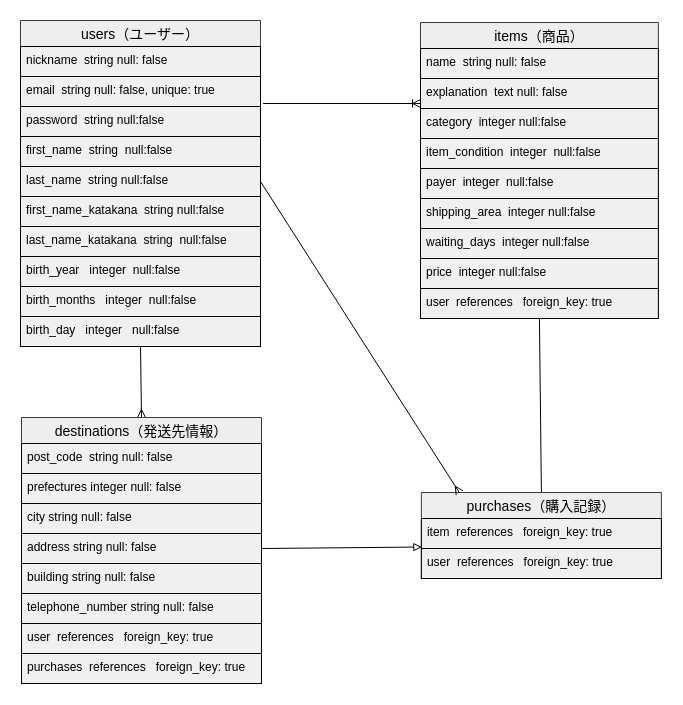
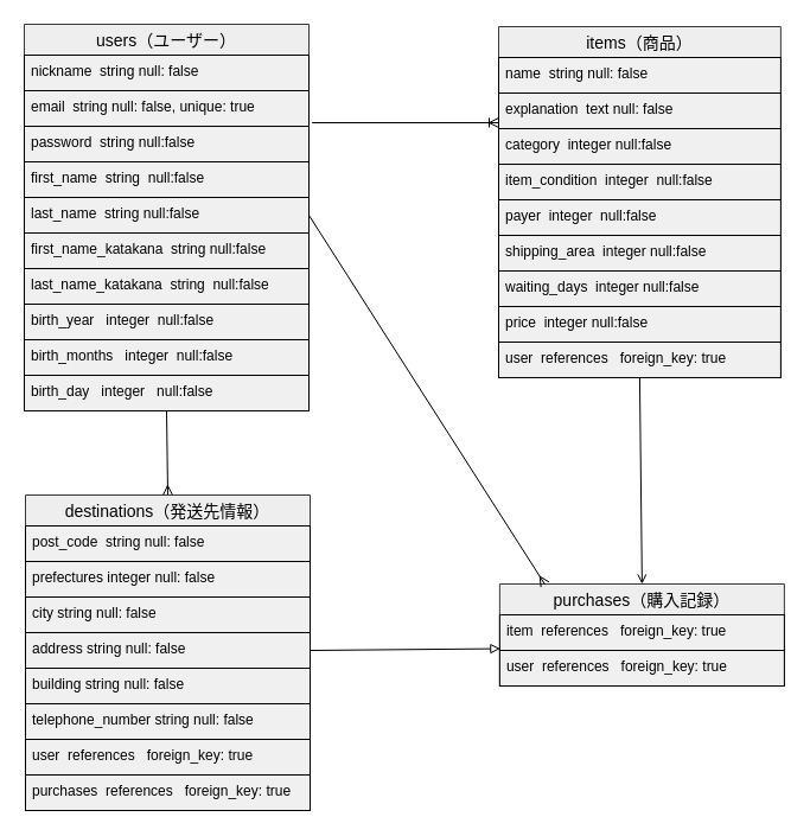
  <mxCell id="0" />
  <mxCell id="1" parent="0" />
  <mxCell id="2" style="edgeStyle=none;html=1;exitX=1.011;exitY=0.9;exitDx=0;exitDy=0;endArrow=ERoneToMany;endFill=0;exitPerimeter=0;" parent="1" source="6" edge="1"><mxGeometry relative="1" as="geometry"><mxPoint x="420" y="103" as="targetPoint" /></mxGeometry></mxCell>
  <mxCell id="3" style="edgeStyle=none;html=1;exitX=0.5;exitY=1;exitDx=0;exitDy=0;entryX=0.5;entryY=0;entryDx=0;entryDy=0;endArrow=ERmany;endFill=0;" parent="1" source="4" target="29" edge="1"><mxGeometry relative="1" as="geometry" /></mxCell>
  <mxCell id="4" value="users（ユーザー）" style="swimlane;fontStyle=0;childLayout=stackLayout;horizontal=1;startSize=26;horizontalStack=0;resizeParent=1;resizeParentMax=0;resizeLast=0;collapsible=1;marginBottom=0;align=center;fontSize=14;fillColor=#eeeeee;strokeColor=#36393d;fontColor=#000000;" parent="1" vertex="1"><mxGeometry x="20" y="20" width="240" height="326" as="geometry" /></mxCell>
  <mxCell id="5" value="nickname  string null: false " style="text;strokeColor=#000000;fillColor=#F0F0F0;spacingLeft=4;spacingRight=4;overflow=hidden;rotatable=0;points=[[0,0.5],[1,0.5]];portConstraint=eastwest;fontSize=12;fontColor=#000000;" parent="4" vertex="1"><mxGeometry y="26" width="240" height="30" as="geometry" /></mxCell>
  <mxCell id="6" value="email  string null: false, unique: true  " style="text;strokeColor=#000000;fillColor=#F0F0F0;spacingLeft=4;spacingRight=4;overflow=hidden;rotatable=0;points=[[0,0.5],[1,0.5]];portConstraint=eastwest;fontSize=12;fontColor=#000000;" parent="4" vertex="1"><mxGeometry y="56" width="240" height="30" as="geometry" /></mxCell>
  <mxCell id="7" value="password  string null:false" style="text;strokeColor=#000000;fillColor=#F0F0F0;spacingLeft=4;spacingRight=4;overflow=hidden;rotatable=0;points=[[0,0.5],[1,0.5]];portConstraint=eastwest;fontSize=12;fontColor=#000000;" parent="4" vertex="1"><mxGeometry y="86" width="240" height="30" as="geometry" /></mxCell>
  <mxCell id="8" value="first_name  string  null:false" style="text;strokeColor=#000000;fillColor=#F0F0F0;spacingLeft=4;spacingRight=4;overflow=hidden;rotatable=0;points=[[0,0.5],[1,0.5]];portConstraint=eastwest;fontSize=12;fontColor=#000000;" parent="4" vertex="1"><mxGeometry y="116" width="240" height="30" as="geometry" /></mxCell>
  <mxCell id="9" value="last_name  string null:false" style="text;strokeColor=#000000;fillColor=#F0F0F0;spacingLeft=4;spacingRight=4;overflow=hidden;rotatable=0;points=[[0,0.5],[1,0.5]];portConstraint=eastwest;fontSize=12;fontColor=#000000;" parent="4" vertex="1"><mxGeometry y="146" width="240" height="30" as="geometry" /></mxCell>
  <mxCell id="10" value="first_name_katakana  string null:false" style="text;strokeColor=#000000;fillColor=#F0F0F0;spacingLeft=4;spacingRight=4;overflow=hidden;rotatable=0;points=[[0,0.5],[1,0.5]];portConstraint=eastwest;fontSize=12;fontColor=#000000;" parent="4" vertex="1"><mxGeometry y="176" width="240" height="30" as="geometry" /></mxCell>
  <mxCell id="11" value="last_name_katakana  string  null:false" style="text;strokeColor=#000000;fillColor=#F0F0F0;spacingLeft=4;spacingRight=4;overflow=hidden;rotatable=0;points=[[0,0.5],[1,0.5]];portConstraint=eastwest;fontSize=12;fontColor=#000000;" parent="4" vertex="1"><mxGeometry y="206" width="240" height="30" as="geometry" /></mxCell>
  <mxCell id="12" value="birth_year   integer  null:false" style="text;strokeColor=#000000;fillColor=#F0F0F0;spacingLeft=4;spacingRight=4;overflow=hidden;rotatable=0;points=[[0,0.5],[1,0.5]];portConstraint=eastwest;fontSize=12;fontColor=#000000;" parent="4" vertex="1"><mxGeometry y="236" width="240" height="30" as="geometry" /></mxCell>
  <mxCell id="13" value="birth_months   integer  null:false" style="text;strokeColor=#000000;fillColor=#F0F0F0;spacingLeft=4;spacingRight=4;overflow=hidden;rotatable=0;points=[[0,0.5],[1,0.5]];portConstraint=eastwest;fontSize=12;fontColor=#000000;" parent="4" vertex="1"><mxGeometry y="266" width="240" height="30" as="geometry" /></mxCell>
  <mxCell id="14" value="birth_day   integer   null:false" style="text;strokeColor=#000000;fillColor=#F0F0F0;spacingLeft=4;spacingRight=4;overflow=hidden;rotatable=0;points=[[0,0.5],[1,0.5]];portConstraint=eastwest;fontSize=12;fontColor=#000000;" parent="4" vertex="1"><mxGeometry y="296" width="240" height="30" as="geometry" /></mxCell>
- <mxCell id="15" style="edgeStyle=none;html=1;exitX=0.5;exitY=1;exitDx=0;exitDy=0;endArrow=none;endFill=0;entryX=0.5;entryY=0;entryDx=0;entryDy=0;" parent="1" source="16" target="26" edge="1"><mxGeometry relative="1" as="geometry"><mxPoint x="539" y="482" as="targetPoint" /></mxGeometry></mxCell>
+ <mxCell id="15" style="edgeStyle=none;html=1;exitX=0.5;exitY=1;exitDx=0;exitDy=0;endArrow=open;endFill=0;entryX=0.5;entryY=0;entryDx=0;entryDy=0;" parent="1" source="16" target="26" edge="1"><mxGeometry relative="1" as="geometry"><mxPoint x="539" y="482" as="targetPoint" /></mxGeometry></mxCell>
  <mxCell id="16" value="items（商品）" style="swimlane;fontStyle=0;childLayout=stackLayout;horizontal=1;startSize=26;horizontalStack=0;resizeParent=1;resizeParentMax=0;resizeLast=0;collapsible=1;marginBottom=0;align=center;fontSize=14;fillColor=#eeeeee;strokeColor=#36393d;fontColor=#000000;" parent="1" vertex="1"><mxGeometry x="420" y="22" width="237.89" height="296" as="geometry" /></mxCell>
  <mxCell id="17" value="name  string null: false " style="text;strokeColor=#000000;fillColor=#F0F0F0;spacingLeft=4;spacingRight=4;overflow=hidden;rotatable=0;points=[[0,0.5],[1,0.5]];portConstraint=eastwest;fontSize=12;fontColor=#000000;" parent="16" vertex="1"><mxGeometry y="26" width="237.89" height="30" as="geometry" /></mxCell>
  <mxCell id="18" value="explanation  text null: false  " style="text;strokeColor=#000000;fillColor=#F0F0F0;spacingLeft=4;spacingRight=4;overflow=hidden;rotatable=0;points=[[0,0.5],[1,0.5]];portConstraint=eastwest;fontSize=12;fontColor=#000000;" parent="16" vertex="1"><mxGeometry y="56" width="237.89" height="30" as="geometry" /></mxCell>
  <mxCell id="19" value="category  integer null:false" style="text;strokeColor=#000000;fillColor=#F0F0F0;spacingLeft=4;spacingRight=4;overflow=hidden;rotatable=0;points=[[0,0.5],[1,0.5]];portConstraint=eastwest;fontSize=12;fontColor=#000000;" parent="16" vertex="1"><mxGeometry y="86" width="237.89" height="30" as="geometry" /></mxCell>
  <mxCell id="20" value="item_condition  integer  null:false" style="text;strokeColor=#000000;fillColor=#F0F0F0;spacingLeft=4;spacingRight=4;overflow=hidden;rotatable=0;points=[[0,0.5],[1,0.5]];portConstraint=eastwest;fontSize=12;fontColor=#000000;" parent="16" vertex="1"><mxGeometry y="116" width="237.89" height="30" as="geometry" /></mxCell>
  <mxCell id="21" value="payer  integer  null:false" style="text;strokeColor=#000000;fillColor=#F0F0F0;spacingLeft=4;spacingRight=4;overflow=hidden;rotatable=0;points=[[0,0.5],[1,0.5]];portConstraint=eastwest;fontSize=12;fontColor=#000000;" parent="16" vertex="1"><mxGeometry y="146" width="237.89" height="30" as="geometry" /></mxCell>
  <mxCell id="22" value="shipping_area  integer null:false" style="text;strokeColor=#000000;fillColor=#F0F0F0;spacingLeft=4;spacingRight=4;overflow=hidden;rotatable=0;points=[[0,0.5],[1,0.5]];portConstraint=eastwest;fontSize=12;fontColor=#000000;" parent="16" vertex="1"><mxGeometry y="176" width="237.89" height="30" as="geometry" /></mxCell>
  <mxCell id="23" value="waiting_days  integer null:false" style="text;strokeColor=#000000;fillColor=#F0F0F0;spacingLeft=4;spacingRight=4;overflow=hidden;rotatable=0;points=[[0,0.5],[1,0.5]];portConstraint=eastwest;fontSize=12;fontColor=#000000;" parent="16" vertex="1"><mxGeometry y="206" width="237.89" height="30" as="geometry" /></mxCell>
  <mxCell id="24" value="price  integer null:false" style="text;strokeColor=#000000;fillColor=#F0F0F0;spacingLeft=4;spacingRight=4;overflow=hidden;rotatable=0;points=[[0,0.5],[1,0.5]];portConstraint=eastwest;fontSize=12;fontColor=#000000;" parent="16" vertex="1"><mxGeometry y="236" width="237.89" height="30" as="geometry" /></mxCell>
  <mxCell id="25" value="user  references   foreign_key: true      " style="text;strokeColor=#000000;fillColor=#F0F0F0;spacingLeft=4;spacingRight=4;overflow=hidden;rotatable=0;points=[[0,0.5],[1,0.5]];portConstraint=eastwest;fontSize=12;fontColor=#000000;" parent="16" vertex="1"><mxGeometry y="266" width="237.89" height="30" as="geometry" /></mxCell>
  <mxCell id="26" value="purchases（購入記録）" style="swimlane;fontStyle=0;childLayout=stackLayout;horizontal=1;startSize=26;horizontalStack=0;resizeParent=1;resizeParentMax=0;resizeLast=0;collapsible=1;marginBottom=0;align=center;fontSize=14;fillColor=#eeeeee;strokeColor=#36393d;fontColor=#000000;" parent="1" vertex="1"><mxGeometry x="420.89" y="492" width="240" height="86" as="geometry" /></mxCell>
  <mxCell id="27" value="item  references   foreign_key: true      " style="text;strokeColor=#000000;fillColor=#F0F0F0;spacingLeft=4;spacingRight=4;overflow=hidden;rotatable=0;points=[[0,0.5],[1,0.5]];portConstraint=eastwest;fontSize=12;fontColor=#000000;" parent="26" vertex="1"><mxGeometry y="26" width="240" height="30" as="geometry" /></mxCell>
  <mxCell id="28" value="user  references   foreign_key: true      " style="text;strokeColor=#000000;fillColor=#F0F0F0;spacingLeft=4;spacingRight=4;overflow=hidden;rotatable=0;points=[[0,0.5],[1,0.5]];portConstraint=eastwest;fontSize=12;fontColor=#000000;" parent="26" vertex="1"><mxGeometry y="56" width="240" height="30" as="geometry" /></mxCell>
  <mxCell id="29" value="destinations（発送先情報）" style="swimlane;fontStyle=0;childLayout=stackLayout;horizontal=1;startSize=26;horizontalStack=0;resizeParent=1;resizeParentMax=0;resizeLast=0;collapsible=1;marginBottom=0;align=center;fontSize=14;fillColor=#eeeeee;strokeColor=#36393d;fontColor=#000000;" parent="1" vertex="1"><mxGeometry x="21" y="417" width="240" height="266" as="geometry" /></mxCell>
  <mxCell id="30" value="post_code  string null: false " style="text;strokeColor=#000000;fillColor=#F0F0F0;spacingLeft=4;spacingRight=4;overflow=hidden;rotatable=0;points=[[0,0.5],[1,0.5]];portConstraint=eastwest;fontSize=12;fontColor=#000000;" parent="29" vertex="1"><mxGeometry y="26" width="240" height="30" as="geometry" /></mxCell>
  <mxCell id="31" value="prefectures integer null: false " style="text;strokeColor=#000000;fillColor=#F0F0F0;spacingLeft=4;spacingRight=4;overflow=hidden;rotatable=0;points=[[0,0.5],[1,0.5]];portConstraint=eastwest;fontSize=12;fontColor=#000000;" parent="29" vertex="1"><mxGeometry y="56" width="240" height="30" as="geometry" /></mxCell>
  <mxCell id="32" value="city string null: false " style="text;strokeColor=#000000;fillColor=#F0F0F0;spacingLeft=4;spacingRight=4;overflow=hidden;rotatable=0;points=[[0,0.5],[1,0.5]];portConstraint=eastwest;fontSize=12;fontColor=#000000;" parent="29" vertex="1"><mxGeometry y="86" width="240" height="30" as="geometry" /></mxCell>
  <mxCell id="33" value="address string null: false " style="text;strokeColor=#000000;fillColor=#F0F0F0;spacingLeft=4;spacingRight=4;overflow=hidden;rotatable=0;points=[[0,0.5],[1,0.5]];portConstraint=eastwest;fontSize=12;fontColor=#000000;" parent="29" vertex="1"><mxGeometry y="116" width="240" height="30" as="geometry" /></mxCell>
  <mxCell id="34" value="building string null: false " style="text;strokeColor=#000000;fillColor=#F0F0F0;spacingLeft=4;spacingRight=4;overflow=hidden;rotatable=0;points=[[0,0.5],[1,0.5]];portConstraint=eastwest;fontSize=12;fontColor=#000000;" parent="29" vertex="1"><mxGeometry y="146" width="240" height="30" as="geometry" /></mxCell>
  <mxCell id="35" value="telephone_number string null: false " style="text;strokeColor=#000000;fillColor=#F0F0F0;spacingLeft=4;spacingRight=4;overflow=hidden;rotatable=0;points=[[0,0.5],[1,0.5]];portConstraint=eastwest;fontSize=12;fontColor=#000000;" parent="29" vertex="1"><mxGeometry y="176" width="240" height="30" as="geometry" /></mxCell>
  <mxCell id="36" value="user  references   foreign_key: true      " style="text;strokeColor=#000000;fillColor=#F0F0F0;spacingLeft=4;spacingRight=4;overflow=hidden;rotatable=0;points=[[0,0.5],[1,0.5]];portConstraint=eastwest;fontSize=12;fontColor=#000000;" parent="29" vertex="1"><mxGeometry y="206" width="240" height="30" as="geometry" /></mxCell>
  <mxCell id="37" value="purchases  references   foreign_key: true      " style="text;strokeColor=#000000;fillColor=#F0F0F0;spacingLeft=4;spacingRight=4;overflow=hidden;rotatable=0;points=[[0,0.5],[1,0.5]];portConstraint=eastwest;fontSize=12;fontColor=#000000;" parent="29" vertex="1"><mxGeometry y="236" width="240" height="30" as="geometry" /></mxCell>
  <mxCell id="38" style="edgeStyle=none;html=1;exitX=1;exitY=0.5;exitDx=0;exitDy=0;entryX=0.159;entryY=0.005;entryDx=0;entryDy=0;entryPerimeter=0;endArrow=ERmany;endFill=0;" parent="1" source="9" target="26" edge="1"><mxGeometry relative="1" as="geometry" /></mxCell>
  <mxCell id="39" style="edgeStyle=none;html=1;exitX=1;exitY=0.5;exitDx=0;exitDy=0;entryX=0.002;entryY=0.951;entryDx=0;entryDy=0;entryPerimeter=0;endArrow=block;endFill=0;" parent="1" source="33" target="27" edge="1"><mxGeometry relative="1" as="geometry" /></mxCell>
